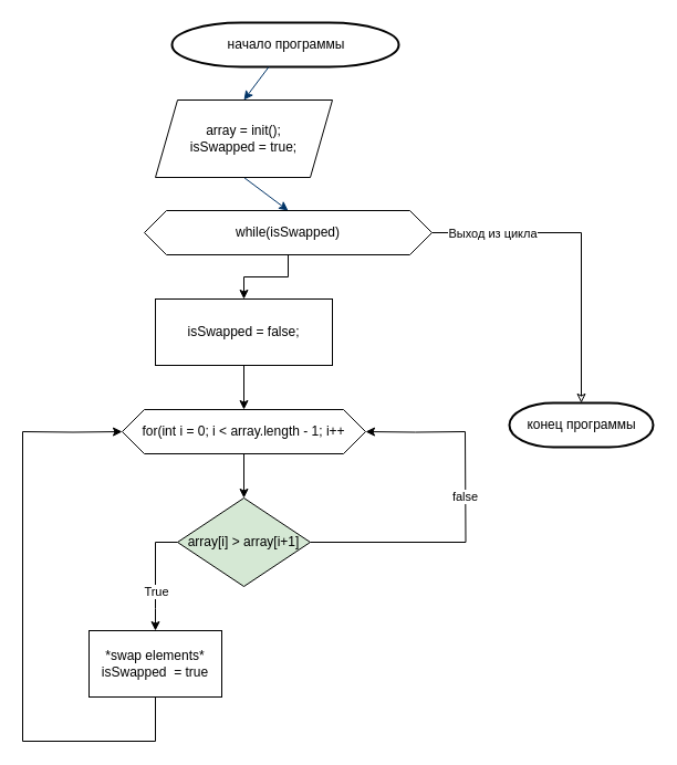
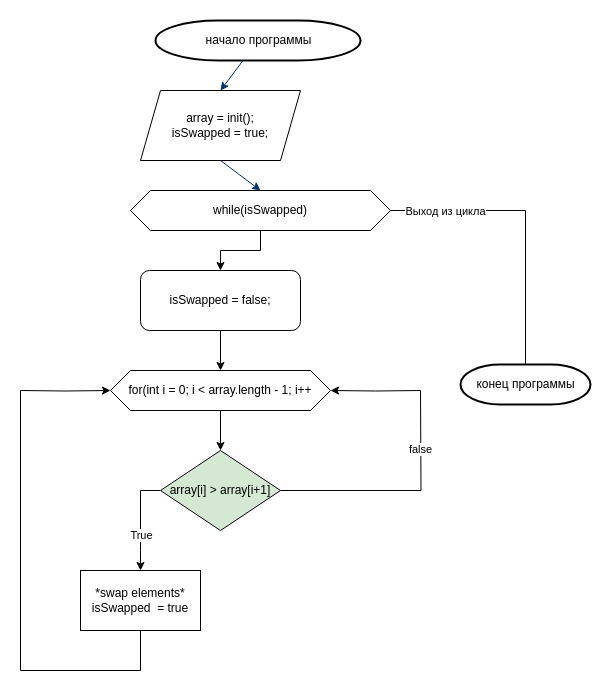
  <mxCell id="0" />
  <mxCell id="1" parent="0" />
  <mxCell id="2" value="начало программы" style="shape=mxgraph.flowchart.terminator;strokeWidth=2;gradientColor=none;gradientDirection=north;fontStyle=0;html=1;" parent="1" vertex="1"><mxGeometry x="155" y="20" width="205" height="40" as="geometry" /></mxCell>
  <mxCell id="3" style="fontStyle=1;strokeColor=#003366;strokeWidth=1;html=1;entryX=0.5;entryY=0;entryDx=0;entryDy=0;" parent="1" source="2" target="9" edge="1"><mxGeometry relative="1" as="geometry"><mxPoint x="220" y="120" as="targetPoint" /></mxGeometry></mxCell>
  <mxCell id="4" style="fontStyle=1;strokeColor=#003366;strokeWidth=1;html=1;exitX=0.5;exitY=1;exitDx=0;exitDy=0;entryX=0.5;entryY=0;entryDx=0;entryDy=0;" parent="1" source="9" target="8" edge="1"><mxGeometry relative="1" as="geometry"><mxPoint x="220" y="200" as="sourcePoint" /><mxPoint x="220" y="240" as="targetPoint" /></mxGeometry></mxCell>
- <mxCell id="5" style="edgeStyle=orthogonalEdgeStyle;rounded=0;orthogonalLoop=1;jettySize=auto;html=1;exitX=1;exitY=0.5;exitDx=0;exitDy=0;endArrow=classic;endFill=0;entryX=0.5;entryY=0;entryDx=0;entryDy=0;entryPerimeter=0;" edge="1" parent="1" source="8" target="21"><mxGeometry relative="1" as="geometry"><mxPoint x="540" y="470" as="targetPoint" /></mxGeometry></mxCell>
+ <mxCell id="5" style="edgeStyle=orthogonalEdgeStyle;rounded=0;orthogonalLoop=1;jettySize=auto;html=1;exitX=1;exitY=0.5;exitDx=0;exitDy=0;endArrow=none;endFill=0;entryX=0.5;entryY=0;entryDx=0;entryDy=0;entryPerimeter=0;" edge="1" parent="1" source="8" target="21"><mxGeometry relative="1" as="geometry"><mxPoint x="540" y="470" as="targetPoint" /></mxGeometry></mxCell>
  <mxCell id="6" value="Выход из цикла" style="edgeLabel;html=1;align=center;verticalAlign=middle;resizable=0;points=[];" vertex="1" connectable="0" parent="5"><mxGeometry x="-0.624" relative="1" as="geometry"><mxPoint as="offset" /></mxGeometry></mxCell>
  <mxCell id="7" style="edgeStyle=orthogonalEdgeStyle;rounded=0;orthogonalLoop=1;jettySize=auto;html=1;exitX=0.5;exitY=1;exitDx=0;exitDy=0;entryX=0.5;entryY=0;entryDx=0;entryDy=0;endArrow=classic;endFill=1;" edge="1" parent="1" source="8" target="23"><mxGeometry relative="1" as="geometry" /></mxCell>
  <mxCell id="8" value="while(isSwapped)" style="shape=hexagon;perimeter=hexagonPerimeter2;whiteSpace=wrap;html=1;fixedSize=1;" vertex="1" parent="1"><mxGeometry x="130" y="190" width="260" height="40" as="geometry" /></mxCell>
  <mxCell id="9" value="array = init();&lt;br&gt;isSwapped = true;" style="shape=parallelogram;perimeter=parallelogramPerimeter;whiteSpace=wrap;html=1;fixedSize=1;" vertex="1" parent="1"><mxGeometry x="140" y="90" width="160" height="70" as="geometry" /></mxCell>
  <mxCell id="10" style="edgeStyle=orthogonalEdgeStyle;rounded=0;orthogonalLoop=1;jettySize=auto;html=1;exitX=0.5;exitY=1;exitDx=0;exitDy=0;entryX=0.5;entryY=0;entryDx=0;entryDy=0;" edge="1" parent="1" source="13" target="18"><mxGeometry relative="1" as="geometry" /></mxCell>
  <mxCell id="11" style="edgeStyle=orthogonalEdgeStyle;rounded=0;orthogonalLoop=1;jettySize=auto;html=1;exitX=1;exitY=0.5;exitDx=0;exitDy=0;entryX=1;entryY=0.5;entryDx=0;entryDy=0;" edge="1" parent="1" target="13"><mxGeometry relative="1" as="geometry"><mxPoint x="420" y="390" as="sourcePoint" /></mxGeometry></mxCell>
  <mxCell id="12" style="edgeStyle=orthogonalEdgeStyle;rounded=0;orthogonalLoop=1;jettySize=auto;html=1;exitX=0;exitY=0.5;exitDx=0;exitDy=0;endArrow=classic;endFill=1;entryX=0;entryY=0.5;entryDx=0;entryDy=0;" edge="1" parent="1" target="13"><mxGeometry relative="1" as="geometry"><mxPoint x="20" y="390" as="sourcePoint" /></mxGeometry></mxCell>
  <mxCell id="13" value="for(int i = 0; i &amp;lt; array.length - 1; i++" style="shape=hexagon;perimeter=hexagonPerimeter2;whiteSpace=wrap;html=1;fixedSize=1;" vertex="1" parent="1"><mxGeometry x="110" y="370" width="220" height="40" as="geometry" /></mxCell>
  <mxCell id="14" style="edgeStyle=orthogonalEdgeStyle;rounded=0;orthogonalLoop=1;jettySize=auto;html=1;exitX=0;exitY=0.5;exitDx=0;exitDy=0;" edge="1" parent="1" source="18"><mxGeometry relative="1" as="geometry"><mxPoint x="140" y="570" as="targetPoint" /></mxGeometry></mxCell>
  <mxCell id="15" value="True" style="edgeLabel;html=1;align=center;verticalAlign=middle;resizable=0;points=[];" vertex="1" connectable="0" parent="14"><mxGeometry x="0.28" relative="1" as="geometry"><mxPoint as="offset" /></mxGeometry></mxCell>
  <mxCell id="16" style="edgeStyle=orthogonalEdgeStyle;rounded=0;orthogonalLoop=1;jettySize=auto;html=1;exitX=1;exitY=0.5;exitDx=0;exitDy=0;endArrow=none;endFill=0;" edge="1" parent="1" source="18"><mxGeometry relative="1" as="geometry"><mxPoint x="420" y="390" as="targetPoint" /></mxGeometry></mxCell>
  <mxCell id="17" value="false" style="edgeLabel;html=1;align=center;verticalAlign=middle;resizable=0;points=[];" vertex="1" connectable="0" parent="16"><mxGeometry x="0.517" y="1" relative="1" as="geometry"><mxPoint as="offset" /></mxGeometry></mxCell>
  <mxCell id="18" value="array[i] &amp;gt; array[i+1]" style="rhombus;whiteSpace=wrap;html=1;fillColor=#d5e8d4;" vertex="1" parent="1"><mxGeometry x="160" y="450" width="120" height="80" as="geometry" /></mxCell>
  <mxCell id="19" style="edgeStyle=orthogonalEdgeStyle;rounded=0;orthogonalLoop=1;jettySize=auto;html=1;exitX=0.5;exitY=1;exitDx=0;exitDy=0;endArrow=none;endFill=0;" edge="1" parent="1" source="20"><mxGeometry relative="1" as="geometry"><mxPoint x="20" y="390" as="targetPoint" /><Array as="points"><mxPoint x="140" y="670" /><mxPoint x="20" y="670" /></Array></mxGeometry></mxCell>
  <mxCell id="20" value="*swap elements*&lt;br&gt;isSwapped&amp;nbsp; = true" style="rounded=0;whiteSpace=wrap;html=1;" vertex="1" parent="1"><mxGeometry x="80" y="570" width="120" height="60" as="geometry" /></mxCell>
  <mxCell id="21" value="конец программы" style="shape=mxgraph.flowchart.terminator;strokeWidth=2;gradientColor=none;gradientDirection=north;fontStyle=0;html=1;" vertex="1" parent="1"><mxGeometry x="460" y="364" width="130" height="40" as="geometry" /></mxCell>
  <mxCell id="22" style="edgeStyle=orthogonalEdgeStyle;rounded=0;orthogonalLoop=1;jettySize=auto;html=1;exitX=0.5;exitY=1;exitDx=0;exitDy=0;entryX=0.5;entryY=0;entryDx=0;entryDy=0;endArrow=classic;endFill=1;" edge="1" parent="1" source="23" target="13"><mxGeometry relative="1" as="geometry" /></mxCell>
- <mxCell id="23" value="isSwapped = false;" style="rounded=0;whiteSpace=wrap;html=1;" vertex="1" parent="1"><mxGeometry x="140" y="270" width="160" height="60" as="geometry" /></mxCell>
+ <mxCell id="23" value="isSwapped = false;" style="whiteSpace=wrap;html=1;rounded=1;" vertex="1" parent="1"><mxGeometry x="140" y="270" width="160" height="60" as="geometry" /></mxCell>
